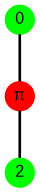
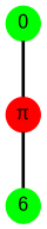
  graph {
    node [color=green fixedsize=true fontname=Arial fontsize=12 shape=circle style=filled]
    edge [penwidth=2.0]
    0 [height=0.3 width=0.3]
    n2 [color=red height=0.3 label="π" width=0.3]
-   2 [height=0.3 width=0.3]
+   2 [height=0.3 width=0.3 label=6]
    0 -- n2
    n2 -- 2
  }
